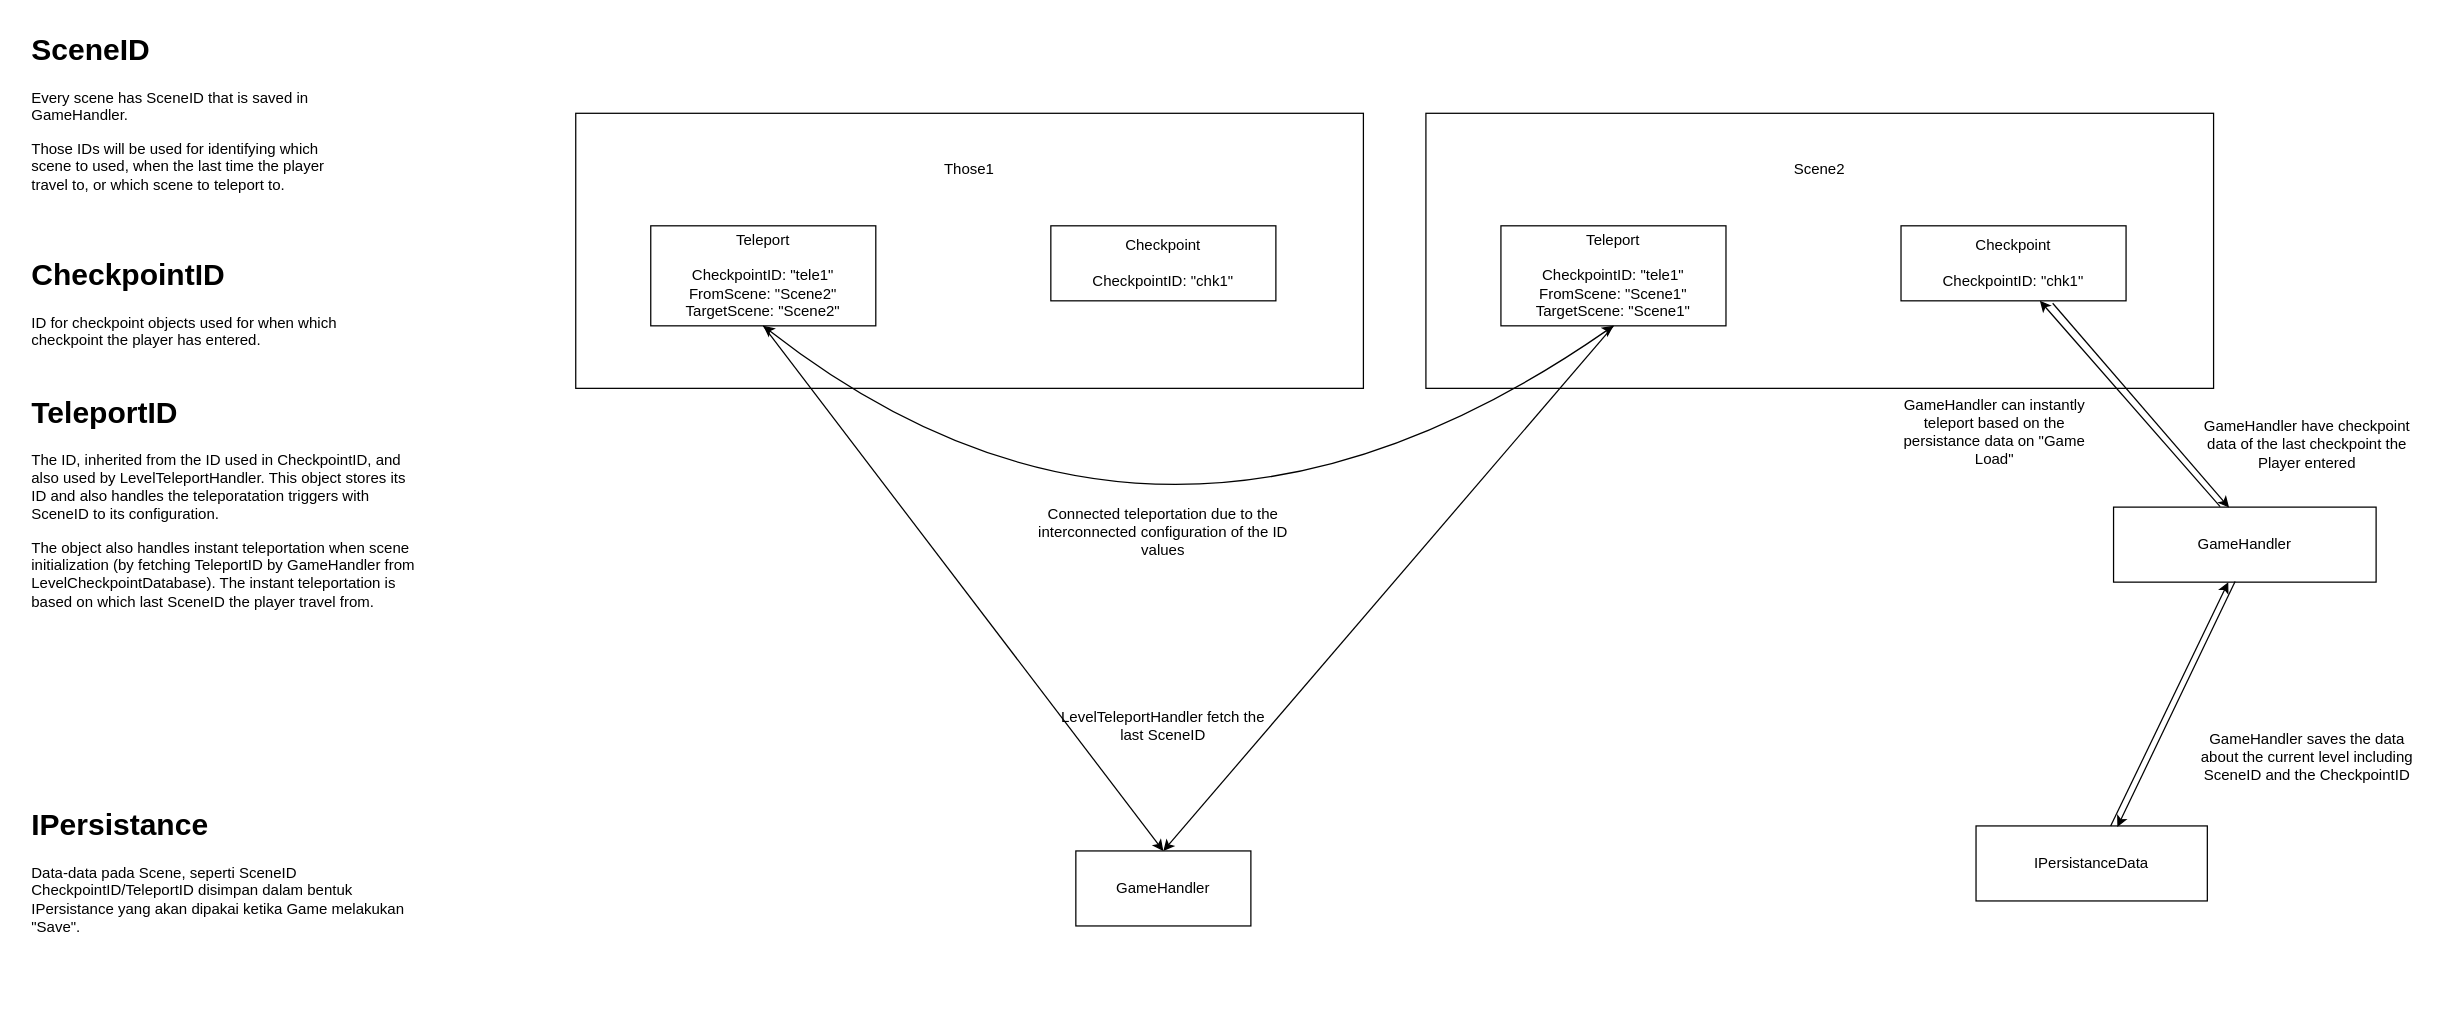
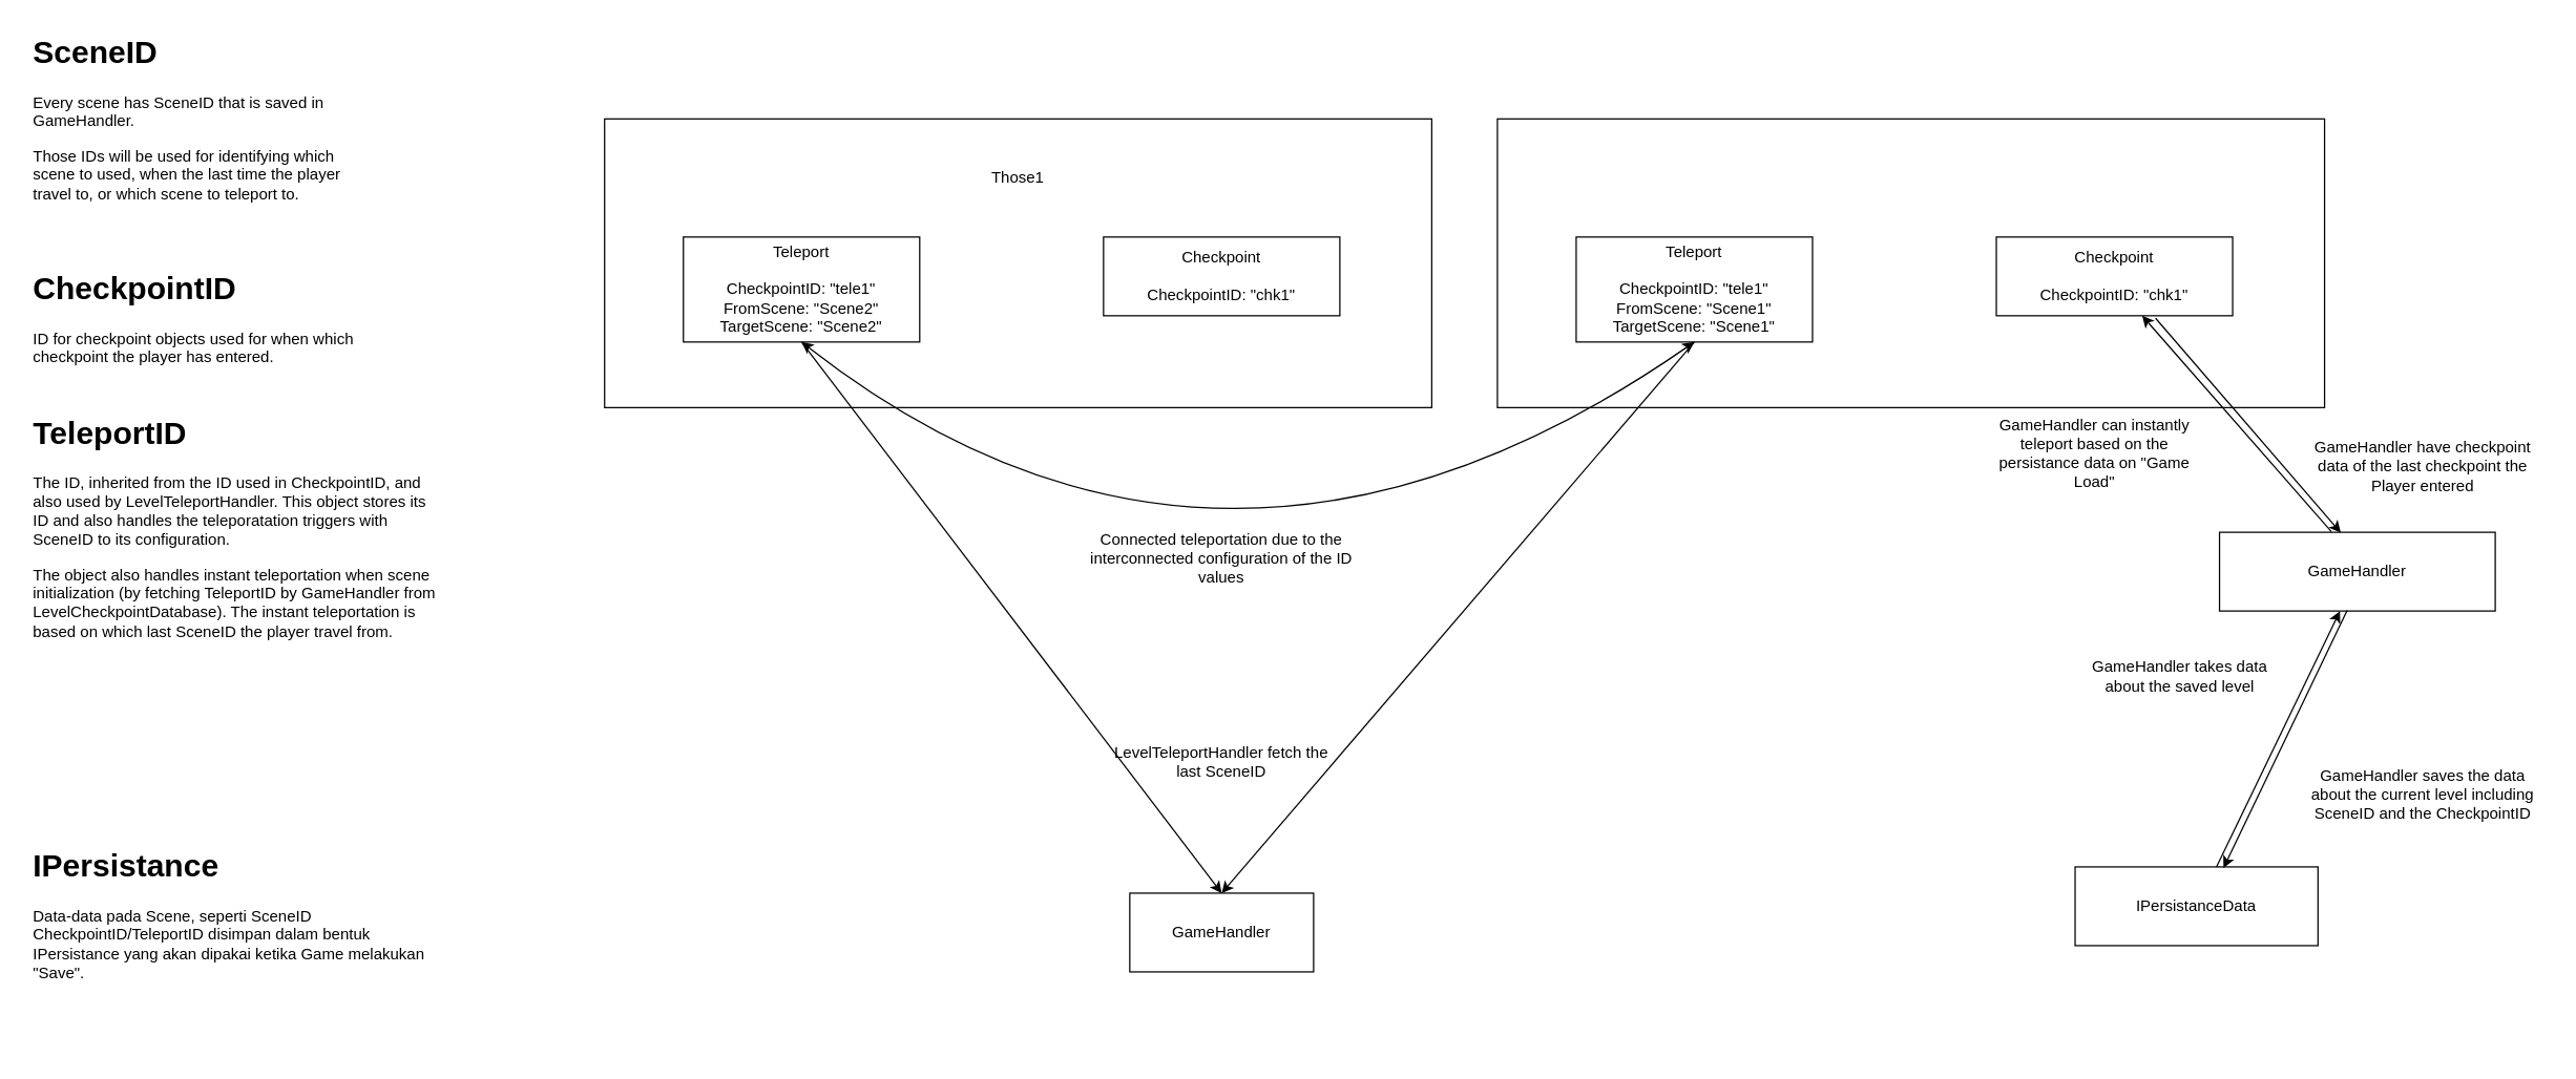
  <mxCell id="0" />
  <mxCell id="1" parent="0" />
  <mxCell id="2" value="&lt;h1&gt;SceneID&lt;/h1&gt;&lt;p&gt;Every scene has SceneID that is saved in GameHandler.&lt;/p&gt;&lt;p&gt;Those IDs will be used for identifying which scene to used, when the last time the player travel to, or which scene to teleport to.&lt;/p&gt;" style="text;html=1;strokeColor=none;fillColor=none;spacing=5;spacingTop=-20;whiteSpace=wrap;overflow=hidden;rounded=0;" parent="1" vertex="1"><mxGeometry x="20" y="20" width="250" height="160" as="geometry" /></mxCell>
  <mxCell id="3" value="&lt;h1&gt;TeleportID&lt;/h1&gt;&lt;p&gt;The ID, inherited from the ID used in CheckpointID, and also used by LevelTeleportHandler. This object stores its ID and also handles the teleporatation triggers with SceneID to its configuration.&lt;/p&gt;&lt;p&gt;The object also handles instant teleportation when scene initialization (by fetching TeleportID by GameHandler from LevelCheckpointDatabase). The instant teleportation is based on which last SceneID the player travel from.&lt;br&gt;&lt;/p&gt;" style="text;html=1;strokeColor=none;fillColor=none;spacing=5;spacingTop=-20;whiteSpace=wrap;overflow=hidden;rounded=0;" parent="1" vertex="1"><mxGeometry x="20" y="310" width="320" height="240" as="geometry" /></mxCell>
  <mxCell id="4" value="&lt;h1&gt;IPersistance&lt;/h1&gt;&lt;p&gt;Data-data pada Scene, seperti SceneID CheckpointID/TeleportID disimpan dalam bentuk IPersistance yang akan dipakai ketika Game melakukan &quot;Save&quot;.&lt;/p&gt;" style="text;html=1;strokeColor=none;fillColor=none;spacing=5;spacingTop=-20;whiteSpace=wrap;overflow=hidden;rounded=0;" parent="1" vertex="1"><mxGeometry x="20" y="640" width="310" height="160" as="geometry" /></mxCell>
  <mxCell id="5" value="&lt;h1&gt;CheckpointID&lt;/h1&gt;&lt;p&gt;ID for checkpoint objects used for when which checkpoint the player has entered.&lt;/p&gt;" style="text;html=1;strokeColor=none;fillColor=none;spacing=5;spacingTop=-20;whiteSpace=wrap;overflow=hidden;rounded=0;" parent="1" vertex="1"><mxGeometry x="20" y="200" width="310" height="90" as="geometry" /></mxCell>
  <mxCell id="6" value="" style="rounded=0;whiteSpace=wrap;html=1;" parent="1" vertex="1"><mxGeometry x="460" y="90" width="630" height="220" as="geometry" /></mxCell>
  <mxCell id="7" value="Those1" style="text;html=1;strokeColor=none;fillColor=none;align=center;verticalAlign=middle;whiteSpace=wrap;rounded=0;" parent="1" vertex="1"><mxGeometry x="745" y="120" width="60" height="30" as="geometry" /></mxCell>
  <mxCell id="8" value="Teleport&lt;br&gt;&lt;br&gt;CheckpointID: &quot;tele1&quot;&lt;br&gt;FromScene: &quot;Scene2&quot;&lt;br&gt;TargetScene: &quot;Scene2&quot;" style="rounded=0;whiteSpace=wrap;html=1;" parent="1" vertex="1"><mxGeometry x="520" y="180" width="180" height="80" as="geometry" /></mxCell>
  <mxCell id="9" value="Checkpoint&lt;br&gt;&lt;br&gt;CheckpointID: &quot;chk1&quot;" style="rounded=0;whiteSpace=wrap;html=1;" parent="1" vertex="1"><mxGeometry x="840" y="180" width="180" height="60" as="geometry" /></mxCell>
  <mxCell id="10" value="" style="rounded=0;whiteSpace=wrap;html=1;" parent="1" vertex="1"><mxGeometry x="1140" y="90" width="630" height="220" as="geometry" /></mxCell>
- <mxCell id="11" value="Scene2" style="text;html=1;strokeColor=none;fillColor=none;align=center;verticalAlign=middle;whiteSpace=wrap;rounded=0;" parent="1" vertex="1"><mxGeometry x="1425" y="120" width="60" height="30" as="geometry" /></mxCell>
  <mxCell id="12" value="Teleport&lt;br&gt;&lt;br&gt;CheckpointID: &quot;tele1&quot;&lt;br&gt;FromScene: &quot;Scene1&quot;&lt;br&gt;TargetScene: &quot;Scene1&quot;" style="rounded=0;whiteSpace=wrap;html=1;" parent="1" vertex="1"><mxGeometry x="1200" y="180" width="180" height="80" as="geometry" /></mxCell>
  <mxCell id="13" value="Checkpoint&lt;br&gt;&lt;br&gt;CheckpointID: &quot;chk1&quot;" style="rounded=0;whiteSpace=wrap;html=1;" parent="1" vertex="1"><mxGeometry x="1520" y="180" width="180" height="60" as="geometry" /></mxCell>
  <mxCell id="14" value="" style="endArrow=classic;startArrow=classic;html=1;exitX=0.5;exitY=1;exitDx=0;exitDy=0;entryX=0.5;entryY=1;entryDx=0;entryDy=0;curved=1;" parent="1" source="8" target="12" edge="1"><mxGeometry width="50" height="50" relative="1" as="geometry"><mxPoint x="1080" y="380" as="sourcePoint" /><mxPoint x="1130" y="330" as="targetPoint" /><Array as="points"><mxPoint x="930" y="510" /></Array></mxGeometry></mxCell>
  <mxCell id="15" value="Connected teleportation due to the interconnected configuration of the ID values" style="text;html=1;strokeColor=none;fillColor=none;align=center;verticalAlign=middle;whiteSpace=wrap;rounded=0;" parent="1" vertex="1"><mxGeometry x="815" y="410" width="230" height="30" as="geometry" /></mxCell>
  <mxCell id="16" value="IPersistanceData" style="rounded=0;whiteSpace=wrap;html=1;" parent="1" vertex="1"><mxGeometry x="1580" y="660" width="185" height="60" as="geometry" /></mxCell>
  <mxCell id="17" value="GameHandler" style="rounded=0;whiteSpace=wrap;html=1;" parent="1" vertex="1"><mxGeometry x="1690" y="405" width="210" height="60" as="geometry" /></mxCell>
  <mxCell id="18" value="" style="endArrow=classic;html=1;curved=1;entryX=0.617;entryY=0.999;entryDx=0;entryDy=0;entryPerimeter=0;exitX=0.406;exitY=-0.006;exitDx=0;exitDy=0;exitPerimeter=0;" parent="1" source="17" target="13" edge="1"><mxGeometry width="50" height="50" relative="1" as="geometry"><mxPoint x="1720" y="510" as="sourcePoint" /><mxPoint x="1630" y="240" as="targetPoint" /></mxGeometry></mxCell>
  <mxCell id="19" value="" style="endArrow=classic;html=1;curved=1;exitX=0.674;exitY=1.032;exitDx=0;exitDy=0;exitPerimeter=0;entryX=0.44;entryY=0.006;entryDx=0;entryDy=0;entryPerimeter=0;" parent="1" source="13" target="17" edge="1"><mxGeometry width="50" height="50" relative="1" as="geometry"><mxPoint x="1720" y="510" as="sourcePoint" /><mxPoint x="1950" y="510" as="targetPoint" /></mxGeometry></mxCell>
  <mxCell id="20" value="GameHandler have checkpoint data of the last checkpoint the Player entered" style="text;html=1;strokeColor=none;fillColor=none;align=center;verticalAlign=middle;whiteSpace=wrap;rounded=0;" parent="1" vertex="1"><mxGeometry x="1760" y="340" width="170" height="30" as="geometry" /></mxCell>
  <mxCell id="21" value="GameHandler can instantly teleport based on the persistance data on &quot;Game Load&quot;" style="text;html=1;strokeColor=none;fillColor=none;align=center;verticalAlign=middle;whiteSpace=wrap;rounded=0;" parent="1" vertex="1"><mxGeometry x="1510" y="330" width="170" height="30" as="geometry" /></mxCell>
  <mxCell id="22" value="" style="endArrow=classic;html=1;curved=1;exitX=0.582;exitY=0.002;exitDx=0;exitDy=0;exitPerimeter=0;entryX=0.437;entryY=1;entryDx=0;entryDy=0;entryPerimeter=0;" parent="1" source="16" target="17" edge="1"><mxGeometry width="50" height="50" relative="1" as="geometry"><mxPoint x="1600" y="570" as="sourcePoint" /><mxPoint x="1650" y="520" as="targetPoint" /></mxGeometry></mxCell>
  <mxCell id="23" value="" style="endArrow=classic;html=1;curved=1;exitX=0.463;exitY=0.992;exitDx=0;exitDy=0;exitPerimeter=0;entryX=0.611;entryY=0.014;entryDx=0;entryDy=0;entryPerimeter=0;" parent="1" source="17" target="16" edge="1"><mxGeometry width="50" height="50" relative="1" as="geometry"><mxPoint x="1770" y="560" as="sourcePoint" /><mxPoint x="1820" y="510" as="targetPoint" /></mxGeometry></mxCell>
  <mxCell id="24" value="GameHandler saves the data about the current level including SceneID and the CheckpointID" style="text;html=1;strokeColor=none;fillColor=none;align=center;verticalAlign=middle;whiteSpace=wrap;rounded=0;" parent="1" vertex="1"><mxGeometry x="1750" y="590" width="190" height="30" as="geometry" /></mxCell>
+ <mxCell id="25" value="GameHandler takes data about the saved level" style="text;html=1;strokeColor=none;fillColor=none;align=center;verticalAlign=middle;whiteSpace=wrap;rounded=0;" parent="1" vertex="1"><mxGeometry x="1590" y="500" width="140" height="30" as="geometry" /></mxCell>
  <mxCell id="26" value="GameHandler&lt;br&gt;" style="rounded=0;whiteSpace=wrap;html=1;" parent="1" vertex="1"><mxGeometry x="860" y="680" width="140" height="60" as="geometry" /></mxCell>
  <mxCell id="27" value="" style="endArrow=classic;html=1;curved=1;entryX=0.5;entryY=0;entryDx=0;entryDy=0;exitX=0.5;exitY=1;exitDx=0;exitDy=0;" parent="1" source="12" target="26" edge="1"><mxGeometry width="50" height="50" relative="1" as="geometry"><mxPoint x="830" y="450" as="sourcePoint" /><mxPoint x="880" y="400" as="targetPoint" /></mxGeometry></mxCell>
  <mxCell id="28" value="" style="endArrow=classic;html=1;curved=1;entryX=0.5;entryY=0;entryDx=0;entryDy=0;exitX=0.5;exitY=1;exitDx=0;exitDy=0;" parent="1" source="8" target="26" edge="1"><mxGeometry width="50" height="50" relative="1" as="geometry"><mxPoint x="1300" y="270" as="sourcePoint" /><mxPoint x="990" y="680" as="targetPoint" /></mxGeometry></mxCell>
  <mxCell id="29" value="LevelTeleportHandler fetch the last SceneID" style="text;html=1;strokeColor=none;fillColor=none;align=center;verticalAlign=middle;whiteSpace=wrap;rounded=0;" parent="1" vertex="1"><mxGeometry x="840" y="565" width="180" height="30" as="geometry" /></mxCell>
